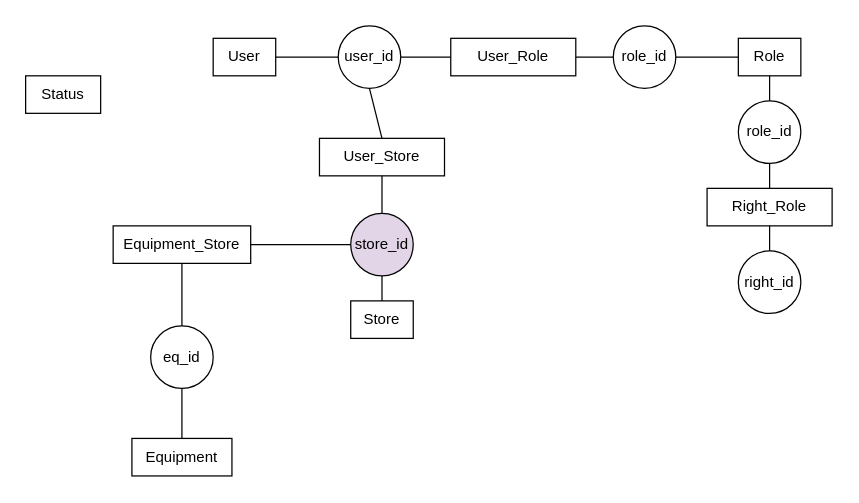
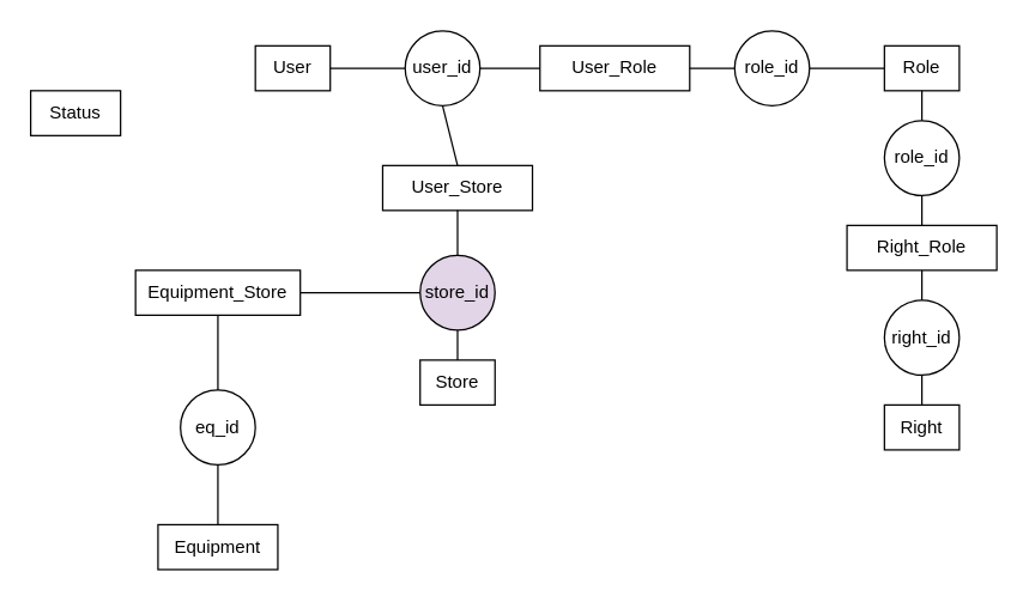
  <mxCell id="0" />
  <mxCell id="1" parent="0" />
  <mxCell id="2" value="User" style="rounded=0;whiteSpace=wrap;html=1;" vertex="1" parent="1"><mxGeometry x="170" y="30" width="50" height="30" as="geometry" /></mxCell>
  <mxCell id="3" value="Role" style="rounded=0;whiteSpace=wrap;html=1;" vertex="1" parent="1"><mxGeometry x="590" y="30" width="50" height="30" as="geometry" /></mxCell>
  <mxCell id="4" value="user_id" style="ellipse;whiteSpace=wrap;html=1;aspect=fixed;" vertex="1" parent="1"><mxGeometry x="270" y="20" width="50" height="50" as="geometry" /></mxCell>
  <mxCell id="5" value="role_id" style="ellipse;whiteSpace=wrap;html=1;aspect=fixed;" vertex="1" parent="1"><mxGeometry x="490" y="20" width="50" height="50" as="geometry" /></mxCell>
  <mxCell id="6" value="User_Role" style="rounded=0;whiteSpace=wrap;html=1;" vertex="1" parent="1"><mxGeometry x="360" y="30" width="100" height="30" as="geometry" /></mxCell>
  <mxCell id="7" value="" style="endArrow=none;html=1;exitX=1;exitY=0.5;exitDx=0;exitDy=0;entryX=0;entryY=0.5;entryDx=0;entryDy=0;" edge="1" parent="1" source="2" target="4"><mxGeometry width="50" height="50" relative="1" as="geometry"><mxPoint x="370" y="160" as="sourcePoint" /><mxPoint x="420" y="110" as="targetPoint" /></mxGeometry></mxCell>
  <mxCell id="8" value="" style="endArrow=none;html=1;exitX=1;exitY=0.5;exitDx=0;exitDy=0;entryX=0;entryY=0.5;entryDx=0;entryDy=0;" edge="1" parent="1" source="4" target="6"><mxGeometry width="50" height="50" relative="1" as="geometry"><mxPoint x="370" y="160" as="sourcePoint" /><mxPoint x="420" y="110" as="targetPoint" /></mxGeometry></mxCell>
  <mxCell id="9" value="" style="endArrow=none;html=1;exitX=1;exitY=0.5;exitDx=0;exitDy=0;entryX=0;entryY=0.5;entryDx=0;entryDy=0;" edge="1" parent="1" source="6" target="5"><mxGeometry width="50" height="50" relative="1" as="geometry"><mxPoint x="370" y="160" as="sourcePoint" /><mxPoint x="420" y="110" as="targetPoint" /></mxGeometry></mxCell>
  <mxCell id="10" value="" style="endArrow=none;html=1;exitX=1;exitY=0.5;exitDx=0;exitDy=0;entryX=0;entryY=0.5;entryDx=0;entryDy=0;" edge="1" parent="1" source="5" target="3"><mxGeometry width="50" height="50" relative="1" as="geometry"><mxPoint x="370" y="160" as="sourcePoint" /><mxPoint x="420" y="110" as="targetPoint" /></mxGeometry></mxCell>
+ <mxCell id="11" value="Right" style="rounded=0;whiteSpace=wrap;html=1;" vertex="1" parent="1"><mxGeometry x="590" y="270" width="50" height="30" as="geometry" /></mxCell>
  <mxCell id="12" value="Right_Role" style="rounded=0;whiteSpace=wrap;html=1;" vertex="1" parent="1"><mxGeometry x="565" y="150" width="100" height="30" as="geometry" /></mxCell>
  <mxCell id="13" value="right_id" style="ellipse;whiteSpace=wrap;html=1;aspect=fixed;" vertex="1" parent="1"><mxGeometry x="590" y="200" width="50" height="50" as="geometry" /></mxCell>
+ <mxCell id="14" value="" style="endArrow=none;html=1;exitX=0.5;exitY=0;exitDx=0;exitDy=0;entryX=0.5;entryY=1;entryDx=0;entryDy=0;" edge="1" parent="1" source="11" target="13"><mxGeometry width="50" height="50" relative="1" as="geometry"><mxPoint x="370" y="160" as="sourcePoint" /><mxPoint x="420" y="110" as="targetPoint" /></mxGeometry></mxCell>
  <mxCell id="15" value="" style="endArrow=none;html=1;exitX=0.5;exitY=0;exitDx=0;exitDy=0;entryX=0.5;entryY=1;entryDx=0;entryDy=0;" edge="1" parent="1" source="13" target="12"><mxGeometry width="50" height="50" relative="1" as="geometry"><mxPoint x="370" y="160" as="sourcePoint" /><mxPoint x="420" y="110" as="targetPoint" /></mxGeometry></mxCell>
  <mxCell id="16" value="role_id" style="ellipse;whiteSpace=wrap;html=1;aspect=fixed;" vertex="1" parent="1"><mxGeometry x="590" y="80" width="50" height="50" as="geometry" /></mxCell>
  <mxCell id="17" value="" style="endArrow=none;html=1;entryX=0.5;entryY=1;entryDx=0;entryDy=0;" edge="1" parent="1" source="12" target="16"><mxGeometry width="50" height="50" relative="1" as="geometry"><mxPoint x="370" y="160" as="sourcePoint" /><mxPoint x="420" y="110" as="targetPoint" /></mxGeometry></mxCell>
  <mxCell id="18" value="" style="endArrow=none;html=1;entryX=0.5;entryY=1;entryDx=0;entryDy=0;exitX=0.5;exitY=0;exitDx=0;exitDy=0;" edge="1" parent="1" source="16" target="3"><mxGeometry width="50" height="50" relative="1" as="geometry"><mxPoint x="370" y="160" as="sourcePoint" /><mxPoint x="420" y="110" as="targetPoint" /></mxGeometry></mxCell>
  <mxCell id="19" value="Store" style="rounded=0;whiteSpace=wrap;html=1;" vertex="1" parent="1"><mxGeometry x="280" y="240" width="50" height="30" as="geometry" /></mxCell>
  <mxCell id="20" value="User_Store" style="rounded=0;whiteSpace=wrap;html=1;" vertex="1" parent="1"><mxGeometry x="255" y="110" width="100" height="30" as="geometry" /></mxCell>
  <mxCell id="21" value="" style="endArrow=none;html=1;exitX=0.5;exitY=0;exitDx=0;exitDy=0;entryX=0.5;entryY=1;entryDx=0;entryDy=0;" edge="1" parent="1" source="20" target="4"><mxGeometry width="50" height="50" relative="1" as="geometry"><mxPoint x="260" y="120" as="sourcePoint" /><mxPoint x="310" y="70" as="targetPoint" /></mxGeometry></mxCell>
  <mxCell id="22" value="store_id" style="ellipse;whiteSpace=wrap;html=1;aspect=fixed;fillColor=#e1d5e7;" vertex="1" parent="1"><mxGeometry x="280" y="170" width="50" height="50" as="geometry" /></mxCell>
  <mxCell id="23" value="" style="endArrow=none;html=1;exitX=0.5;exitY=1;exitDx=0;exitDy=0;entryX=0.5;entryY=0;entryDx=0;entryDy=0;" edge="1" parent="1" source="20" target="22"><mxGeometry width="50" height="50" relative="1" as="geometry"><mxPoint x="370" y="160" as="sourcePoint" /><mxPoint x="420" y="110" as="targetPoint" /></mxGeometry></mxCell>
  <mxCell id="24" value="" style="endArrow=none;html=1;exitX=0.5;exitY=1;exitDx=0;exitDy=0;entryX=0.5;entryY=0;entryDx=0;entryDy=0;" edge="1" parent="1" source="22" target="19"><mxGeometry width="50" height="50" relative="1" as="geometry"><mxPoint x="370" y="160" as="sourcePoint" /><mxPoint x="420" y="110" as="targetPoint" /></mxGeometry></mxCell>
  <mxCell id="25" value="&lt;span style=&quot;text-align: left;&quot;&gt;Equipment_Store&lt;/span&gt;" style="rounded=0;whiteSpace=wrap;html=1;" vertex="1" parent="1"><mxGeometry x="90" y="180" width="110" height="30" as="geometry" /></mxCell>
  <mxCell id="26" value="" style="endArrow=none;html=1;exitX=1;exitY=0.5;exitDx=0;exitDy=0;entryX=0;entryY=0.5;entryDx=0;entryDy=0;" edge="1" parent="1" source="25" target="22"><mxGeometry width="50" height="50" relative="1" as="geometry"><mxPoint x="370" y="160" as="sourcePoint" /><mxPoint x="420" y="110" as="targetPoint" /></mxGeometry></mxCell>
  <mxCell id="27" value="eq_id" style="ellipse;whiteSpace=wrap;html=1;aspect=fixed;" vertex="1" parent="1"><mxGeometry x="120" y="260" width="50" height="50" as="geometry" /></mxCell>
  <mxCell id="28" value="&lt;span style=&quot;text-align: left;&quot;&gt;Equipment&lt;/span&gt;" style="rounded=0;whiteSpace=wrap;html=1;" vertex="1" parent="1"><mxGeometry x="105" y="350" width="80" height="30" as="geometry" /></mxCell>
  <mxCell id="29" value="" style="endArrow=none;html=1;exitX=0.5;exitY=1;exitDx=0;exitDy=0;entryX=0.5;entryY=0;entryDx=0;entryDy=0;" edge="1" parent="1" source="25" target="27"><mxGeometry width="50" height="50" relative="1" as="geometry"><mxPoint x="280" y="250" as="sourcePoint" /><mxPoint x="330" y="200" as="targetPoint" /></mxGeometry></mxCell>
  <mxCell id="30" value="" style="endArrow=none;html=1;exitX=0.5;exitY=1;exitDx=0;exitDy=0;entryX=0.5;entryY=0;entryDx=0;entryDy=0;" edge="1" parent="1" source="27" target="28"><mxGeometry width="50" height="50" relative="1" as="geometry"><mxPoint x="280" y="250" as="sourcePoint" /><mxPoint x="330" y="200" as="targetPoint" /></mxGeometry></mxCell>
  <mxCell id="31" value="Status" style="rounded=0;whiteSpace=wrap;html=1;" vertex="1" parent="1"><mxGeometry x="20" y="60" width="60" height="30" as="geometry" /></mxCell>
